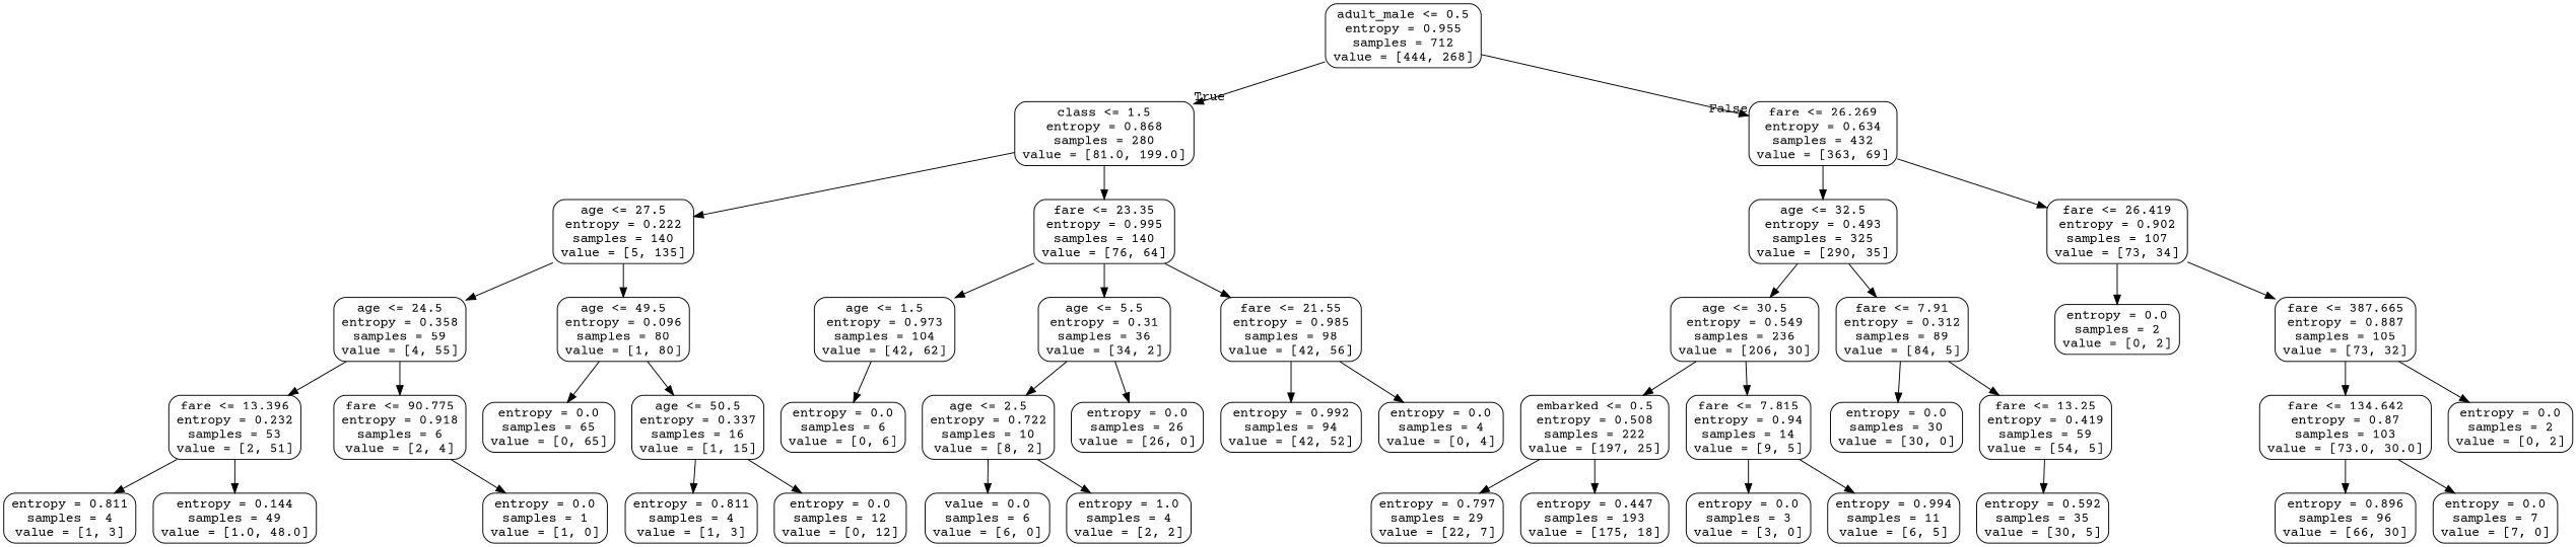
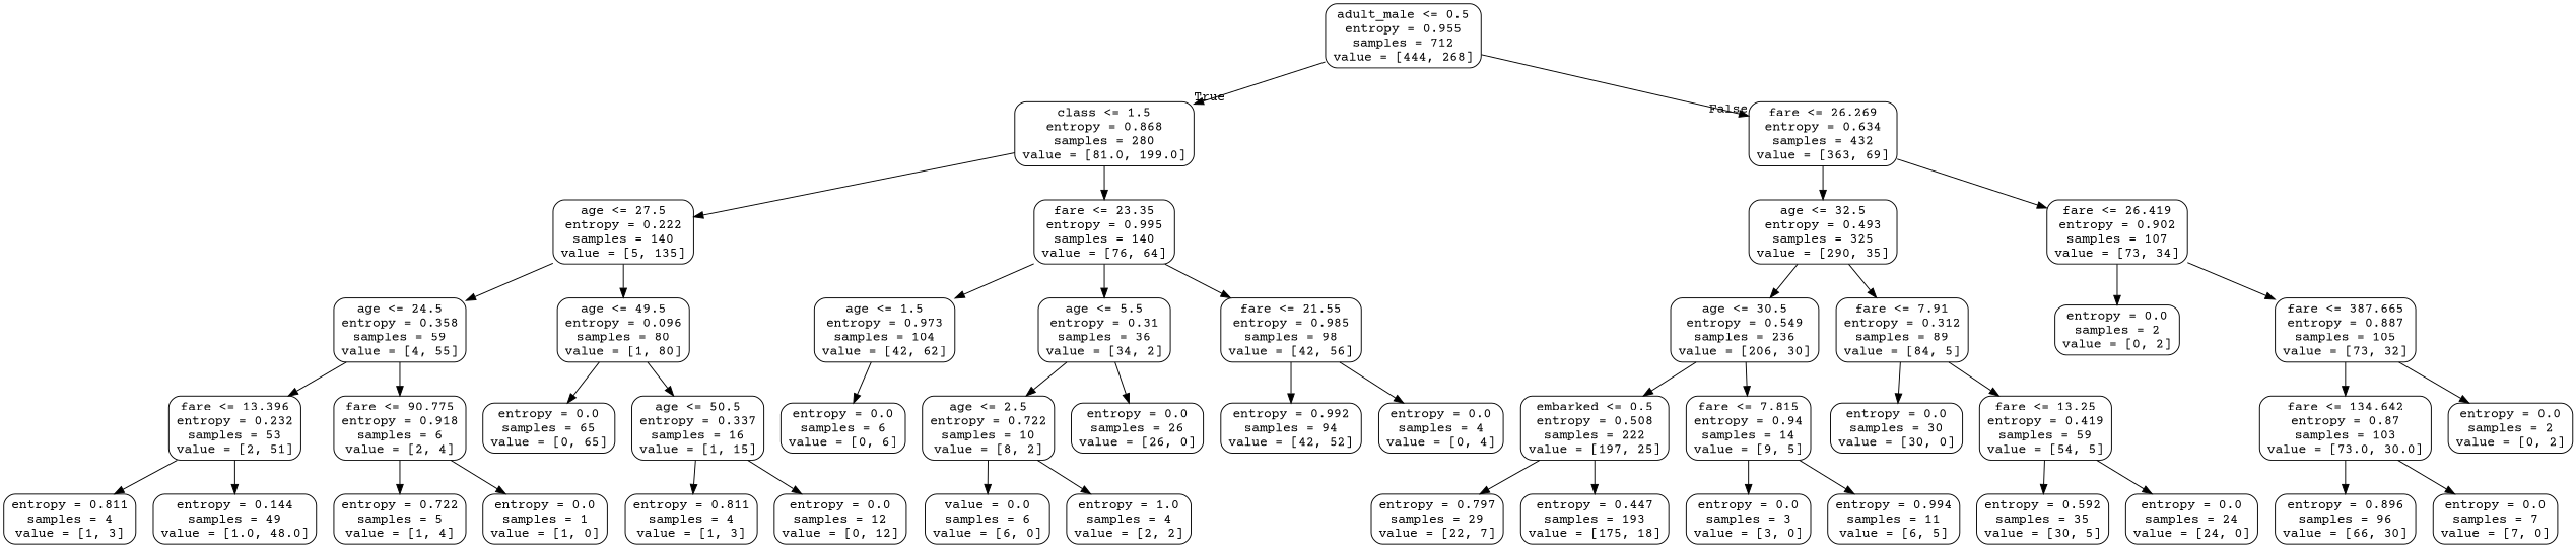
  digraph {
    fontname="Courier Prime"
    node [color=black fontname="Courier Prime" shape=box style=rounded]
    edge [fontname="Courier Prime"]
    n1 [label="adult_male <= 0.5\nentropy = 0.955\nsamples = 712\nvalue = [444, 268]"]
    n2 [label="class <= 1.5\nentropy = 0.868\nsamples = 280\nvalue = [81.0, 199.0]"]
    n3 [label="fare <= 26.269\nentropy = 0.634\nsamples = 432\nvalue = [363, 69]"]
    n4 [label="age <= 27.5\nentropy = 0.222\nsamples = 140\nvalue = [5, 135]"]
    n5 [label="fare <= 23.35\nentropy = 0.995\nsamples = 140\nvalue = [76, 64]"]
    n6 [label="age <= 32.5\nentropy = 0.493\nsamples = 325\nvalue = [290, 35]"]
    n7 [label="fare <= 26.419\nentropy = 0.902\nsamples = 107\nvalue = [73, 34]"]
    n8 [label="age <= 24.5\nentropy = 0.358\nsamples = 59\nvalue = [4, 55]"]
    n9 [label="age <= 49.5\nentropy = 0.096\nsamples = 80\nvalue = [1, 80]"]
    n10 [label="age <= 1.5\nentropy = 0.973\nsamples = 104\nvalue = [42, 62]"]
    n11 [label="age <= 5.5\nentropy = 0.31\nsamples = 36\nvalue = [34, 2]"]
    n12 [label="fare <= 21.55\nentropy = 0.985\nsamples = 98\nvalue = [42, 56]"]
    n13 [label="fare <= 13.396\nentropy = 0.232\nsamples = 53\nvalue = [2, 51]"]
    n14 [label="fare <= 90.775\nentropy = 0.918\nsamples = 6\nvalue = [2, 4]"]
    n15 [label="entropy = 0.0\nsamples = 65\nvalue = [0, 65]"]
    n16 [label="age <= 50.5\nentropy = 0.337\nsamples = 16\nvalue = [1, 15]"]
    n17 [label="entropy = 0.811\nsamples = 4\nvalue = [1, 3]"]
    n18 [label="entropy = 0.144\nsamples = 49\nvalue = [1.0, 48.0]"]
+   n19 [label="entropy = 0.722\nsamples = 5\nvalue = [1, 4]"]
    n20 [label="entropy = 0.0\nsamples = 1\nvalue = [1, 0]"]
    n21 [label="entropy = 0.811\nsamples = 4\nvalue = [1, 3]"]
    n22 [label="entropy = 0.0\nsamples = 12\nvalue = [0, 12]"]
    n23 [label="entropy = 0.0\nsamples = 6\nvalue = [0, 6]"]
    n24 [label="age <= 2.5\nentropy = 0.722\nsamples = 10\nvalue = [8, 2]"]
    n25 [label="entropy = 0.0\nsamples = 26\nvalue = [26, 0]"]
    n26 [label="entropy = 0.992\nsamples = 94\nvalue = [42, 52]"]
    n27 [label="entropy = 0.0\nsamples = 4\nvalue = [0, 4]"]
    n28 [label="value = 0.0\nsamples = 6\nvalue = [6, 0]"]
    n29 [label="entropy = 1.0\nsamples = 4\nvalue = [2, 2]"]
    n30 [label="age <= 30.5\nentropy = 0.549\nsamples = 236\nvalue = [206, 30]"]
    n31 [label="fare <= 7.91\nentropy = 0.312\nsamples = 89\nvalue = [84, 5]"]
    n32 [label="entropy = 0.0\nsamples = 2\nvalue = [0, 2]"]
    n33 [label="fare <= 387.665\nentropy = 0.887\nsamples = 105\nvalue = [73, 32]"]
    n34 [label="embarked <= 0.5\nentropy = 0.508\nsamples = 222\nvalue = [197, 25]"]
    n35 [label="fare <= 7.815\nentropy = 0.94\nsamples = 14\nvalue = [9, 5]"]
    n36 [label="entropy = 0.0\nsamples = 30\nvalue = [30, 0]"]
    n37 [label="fare <= 13.25\nentropy = 0.419\nsamples = 59\nvalue = [54, 5]"]
    n38 [label="entropy = 0.797\nsamples = 29\nvalue = [22, 7]"]
    n39 [label="entropy = 0.447\nsamples = 193\nvalue = [175, 18]"]
    n40 [label="entropy = 0.0\nsamples = 3\nvalue = [3, 0]"]
    n41 [label="entropy = 0.994\nsamples = 11\nvalue = [6, 5]"]
    n42 [label="entropy = 0.592\nsamples = 35\nvalue = [30, 5]"]
+   n43 [label="entropy = 0.0\nsamples = 24\nvalue = [24, 0]"]
    n44 [label="fare <= 134.642\nentropy = 0.87\nsamples = 103\nvalue = [73.0, 30.0]"]
    n45 [label="entropy = 0.0\nsamples = 2\nvalue = [0, 2]"]
    n46 [label="entropy = 0.896\nsamples = 96\nvalue = [66, 30]"]
    n47 [label="entropy = 0.0\nsamples = 7\nvalue = [7, 0]"]
    n1 -> n2 [headlabel=True labelangle=45 labeldistance=2.5]
    n1 -> n3 [headlabel=False labelangle=-45 labeldistance=2.5]
    n2 -> n4
    n2 -> n5
    n3 -> n6
    n3 -> n7
    n4 -> n8
    n4 -> n9
    n5 -> n10
    n5 -> n11
    n5 -> n12
    n6 -> n30
    n6 -> n31
    n7 -> n32
    n7 -> n33
    n8 -> n13
    n8 -> n14
    n9 -> n15
    n9 -> n16
    n10 -> n23
    n11 -> n24
    n11 -> n25
    n12 -> n26
    n12 -> n27
    n13 -> n17
    n13 -> n18
+   n14 -> n19
    n14 -> n20
    n16 -> n21
    n16 -> n22
    n24 -> n28
    n24 -> n29
    n30 -> n34
    n30 -> n35
    n31 -> n36
    n31 -> n37
    n33 -> n44
    n33 -> n45
    n34 -> n38
    n34 -> n39
    n35 -> n40
    n35 -> n41
    n37 -> n42
+   n37 -> n43
    n44 -> n46
    n44 -> n47
  }
